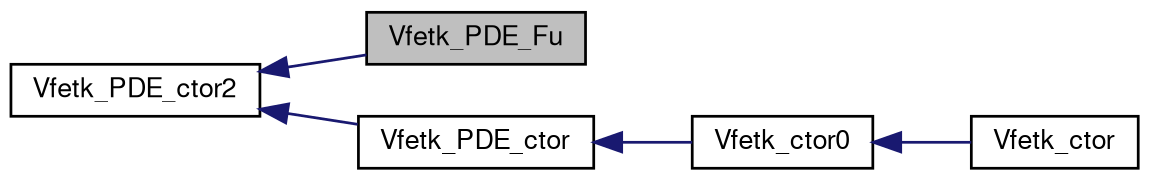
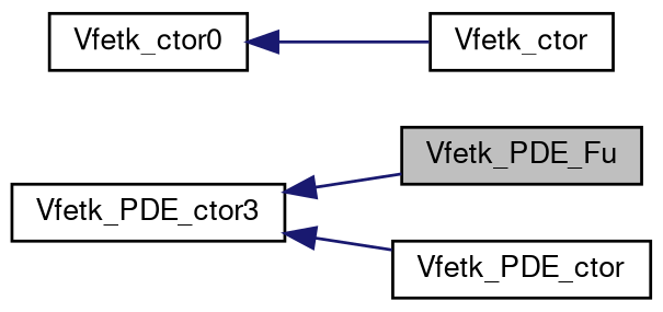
  digraph {
    rankdir=LR
    node [color=black fillcolor=white fontname=FreeSans fontsize=10 shape=record style=filled]
    edge [color=midnightblue dir=back fontname=FreeSans fontsize=10 labelfontname=FreeSans labelfontsize=10 style=solid]
    n1 [fillcolor=grey75 fontcolor=black height=0.2 label=Vfetk_PDE_Fu width=0.4]
-   n2 [height=0.2 label=Vfetk_PDE_ctor2 width=0.4]
+   n2 [height=0.2 label=Vfetk_PDE_ctor3 width=0.4]
    n3 [height=0.2 label=Vfetk_PDE_ctor width=0.4]
    n4 [height=0.2 label=Vfetk_ctor0 width=0.4]
    n5 [height=0.2 label=Vfetk_ctor width=0.4]
    n2 -> n1
    n2 -> n3
-   n3 -> n4
    n4 -> n5
  }
